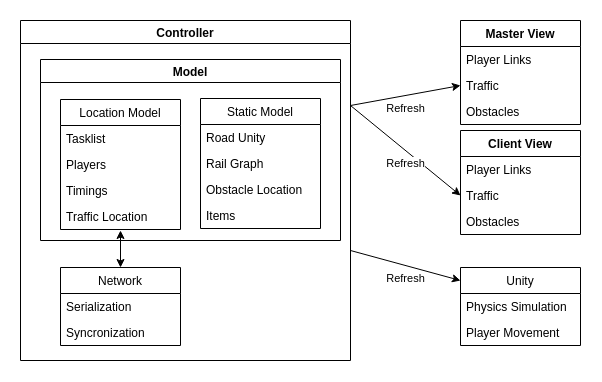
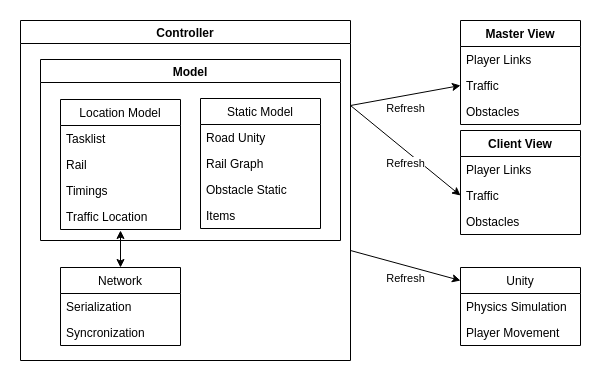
  <mxCell id="0" />
  <mxCell id="1" parent="0" />
  <mxCell id="2" value="Controller" style="swimlane;" parent="1" vertex="1"><mxGeometry x="20" y="20" width="330" height="340" as="geometry" /></mxCell>
  <mxCell id="3" value="Model" style="swimlane;" parent="2" vertex="1"><mxGeometry x="20" y="39" width="300" height="181" as="geometry" /></mxCell>
  <mxCell id="4" value="Location Model" style="swimlane;fontStyle=0;childLayout=stackLayout;horizontal=1;startSize=26;horizontalStack=0;resizeParent=1;resizeParentMax=0;resizeLast=0;collapsible=1;marginBottom=0;" parent="3" vertex="1"><mxGeometry x="20" y="40" width="120" height="130" as="geometry" /></mxCell>
  <mxCell id="5" value="Tasklist" style="text;strokeColor=none;fillColor=none;align=left;verticalAlign=top;spacingLeft=4;spacingRight=4;overflow=hidden;rotatable=0;points=[[0,0.5],[1,0.5]];portConstraint=eastwest;" parent="4" vertex="1"><mxGeometry y="26" width="120" height="26" as="geometry" /></mxCell>
- <mxCell id="6" value="Players" style="text;strokeColor=none;fillColor=none;align=left;verticalAlign=top;spacingLeft=4;spacingRight=4;overflow=hidden;rotatable=0;points=[[0,0.5],[1,0.5]];portConstraint=eastwest;" parent="4" vertex="1"><mxGeometry y="52" width="120" height="26" as="geometry" /></mxCell>
+ <mxCell id="6" value="Rail" style="text;strokeColor=none;fillColor=none;align=left;verticalAlign=top;spacingLeft=4;spacingRight=4;overflow=hidden;rotatable=0;points=[[0,0.5],[1,0.5]];portConstraint=eastwest;" parent="4" vertex="1"><mxGeometry y="52" width="120" height="26" as="geometry" /></mxCell>
  <mxCell id="7" value="Timings" style="text;strokeColor=none;fillColor=none;align=left;verticalAlign=top;spacingLeft=4;spacingRight=4;overflow=hidden;rotatable=0;points=[[0,0.5],[1,0.5]];portConstraint=eastwest;" parent="4" vertex="1"><mxGeometry y="78" width="120" height="26" as="geometry" /></mxCell>
  <mxCell id="8" value="Traffic Location" style="text;strokeColor=none;fillColor=none;align=left;verticalAlign=top;spacingLeft=4;spacingRight=4;overflow=hidden;rotatable=0;points=[[0,0.5],[1,0.5]];portConstraint=eastwest;" parent="4" vertex="1"><mxGeometry y="104" width="120" height="26" as="geometry" /></mxCell>
  <mxCell id="9" value="Static Model" style="swimlane;fontStyle=0;childLayout=stackLayout;horizontal=1;startSize=26;horizontalStack=0;resizeParent=1;resizeParentMax=0;resizeLast=0;collapsible=1;marginBottom=0;" parent="3" vertex="1"><mxGeometry x="160" y="39" width="120" height="130" as="geometry" /></mxCell>
  <mxCell id="10" value="Road Unity" style="text;strokeColor=none;fillColor=none;align=left;verticalAlign=top;spacingLeft=4;spacingRight=4;overflow=hidden;rotatable=0;points=[[0,0.5],[1,0.5]];portConstraint=eastwest;" parent="9" vertex="1"><mxGeometry y="26" width="120" height="26" as="geometry" /></mxCell>
  <mxCell id="11" value="Rail Graph" style="text;strokeColor=none;fillColor=none;align=left;verticalAlign=top;spacingLeft=4;spacingRight=4;overflow=hidden;rotatable=0;points=[[0,0.5],[1,0.5]];portConstraint=eastwest;" parent="9" vertex="1"><mxGeometry y="52" width="120" height="26" as="geometry" /></mxCell>
- <mxCell id="12" value="Obstacle Location" style="text;strokeColor=none;fillColor=none;align=left;verticalAlign=top;spacingLeft=4;spacingRight=4;overflow=hidden;rotatable=0;points=[[0,0.5],[1,0.5]];portConstraint=eastwest;" vertex="1" parent="9"><mxGeometry y="78" width="120" height="26" as="geometry" /></mxCell>
+ <mxCell id="12" value="Obstacle Static" style="text;strokeColor=none;fillColor=none;align=left;verticalAlign=top;spacingLeft=4;spacingRight=4;overflow=hidden;rotatable=0;points=[[0,0.5],[1,0.5]];portConstraint=eastwest;" vertex="1" parent="9"><mxGeometry y="78" width="120" height="26" as="geometry" /></mxCell>
  <mxCell id="13" value="Items" style="text;strokeColor=none;fillColor=none;align=left;verticalAlign=top;spacingLeft=4;spacingRight=4;overflow=hidden;rotatable=0;points=[[0,0.5],[1,0.5]];portConstraint=eastwest;" vertex="1" parent="9"><mxGeometry y="104" width="120" height="26" as="geometry" /></mxCell>
  <mxCell id="14" value="Network" style="swimlane;fontStyle=0;childLayout=stackLayout;horizontal=1;startSize=26;horizontalStack=0;resizeParent=1;resizeParentMax=0;resizeLast=0;collapsible=1;marginBottom=0;" parent="2" vertex="1"><mxGeometry x="40" y="247" width="120" height="78" as="geometry" /></mxCell>
  <mxCell id="15" value="Serialization" style="text;strokeColor=none;fillColor=none;align=left;verticalAlign=top;spacingLeft=4;spacingRight=4;overflow=hidden;rotatable=0;points=[[0,0.5],[1,0.5]];portConstraint=eastwest;" parent="14" vertex="1"><mxGeometry y="26" width="120" height="26" as="geometry" /></mxCell>
  <mxCell id="16" value="Syncronization" style="text;strokeColor=none;fillColor=none;align=left;verticalAlign=top;spacingLeft=4;spacingRight=4;overflow=hidden;rotatable=0;points=[[0,0.5],[1,0.5]];portConstraint=eastwest;" parent="14" vertex="1"><mxGeometry y="52" width="120" height="26" as="geometry" /></mxCell>
  <mxCell id="17" style="edgeStyle=none;rounded=0;orthogonalLoop=1;jettySize=auto;html=1;startArrow=classic;startFill=1;exitX=0.5;exitY=0;exitDx=0;exitDy=0;" edge="1" parent="2" source="14"><mxGeometry relative="1" as="geometry"><mxPoint x="100" y="210" as="targetPoint" /></mxGeometry></mxCell>
  <mxCell id="18" value="Client View" style="swimlane;fontStyle=1;childLayout=stackLayout;horizontal=1;startSize=26;horizontalStack=0;resizeParent=1;resizeParentMax=0;resizeLast=0;collapsible=1;marginBottom=0;" parent="1" vertex="1"><mxGeometry x="460" y="130" width="120" height="104" as="geometry" /></mxCell>
  <mxCell id="19" value="Player Links&#10;" style="text;strokeColor=none;fillColor=none;align=left;verticalAlign=top;spacingLeft=4;spacingRight=4;overflow=hidden;rotatable=0;points=[[0,0.5],[1,0.5]];portConstraint=eastwest;" parent="18" vertex="1"><mxGeometry y="26" width="120" height="26" as="geometry" /></mxCell>
  <mxCell id="20" value="Traffic" style="text;strokeColor=none;fillColor=none;align=left;verticalAlign=top;spacingLeft=4;spacingRight=4;overflow=hidden;rotatable=0;points=[[0,0.5],[1,0.5]];portConstraint=eastwest;" parent="18" vertex="1"><mxGeometry y="52" width="120" height="26" as="geometry" /></mxCell>
  <mxCell id="21" value="Obstacles" style="text;strokeColor=none;fillColor=none;align=left;verticalAlign=top;spacingLeft=4;spacingRight=4;overflow=hidden;rotatable=0;points=[[0,0.5],[1,0.5]];portConstraint=eastwest;" parent="18" vertex="1"><mxGeometry y="78" width="120" height="26" as="geometry" /></mxCell>
  <mxCell id="22" value="Master View" style="swimlane;fontStyle=1;childLayout=stackLayout;horizontal=1;startSize=26;horizontalStack=0;resizeParent=1;resizeParentMax=0;resizeLast=0;collapsible=1;marginBottom=0;" parent="1" vertex="1"><mxGeometry x="460" y="20" width="120" height="104" as="geometry" /></mxCell>
  <mxCell id="23" value="Player Links&#10;" style="text;strokeColor=none;fillColor=none;align=left;verticalAlign=top;spacingLeft=4;spacingRight=4;overflow=hidden;rotatable=0;points=[[0,0.5],[1,0.5]];portConstraint=eastwest;" parent="22" vertex="1"><mxGeometry y="26" width="120" height="26" as="geometry" /></mxCell>
  <mxCell id="24" value="Traffic" style="text;strokeColor=none;fillColor=none;align=left;verticalAlign=top;spacingLeft=4;spacingRight=4;overflow=hidden;rotatable=0;points=[[0,0.5],[1,0.5]];portConstraint=eastwest;" parent="22" vertex="1"><mxGeometry y="52" width="120" height="26" as="geometry" /></mxCell>
  <mxCell id="25" value="Obstacles" style="text;strokeColor=none;fillColor=none;align=left;verticalAlign=top;spacingLeft=4;spacingRight=4;overflow=hidden;rotatable=0;points=[[0,0.5],[1,0.5]];portConstraint=eastwest;" parent="22" vertex="1"><mxGeometry y="78" width="120" height="26" as="geometry" /></mxCell>
  <mxCell id="26" value="Refresh" style="endArrow=classic;html=1;entryX=0;entryY=0.5;entryDx=0;entryDy=0;horizontal=1;verticalAlign=top;exitX=1;exitY=0.25;exitDx=0;exitDy=0;" parent="1" target="20" edge="1" source="2"><mxGeometry width="50" height="50" relative="1" as="geometry"><mxPoint x="350" y="109" as="sourcePoint" /><mxPoint x="330" y="130" as="targetPoint" /></mxGeometry></mxCell>
  <mxCell id="27" value="Refresh" style="endArrow=classic;html=1;entryX=0;entryY=0.5;entryDx=0;entryDy=0;horizontal=1;verticalAlign=top;exitX=1;exitY=0.25;exitDx=0;exitDy=0;" edge="1" parent="1" source="2" target="24"><mxGeometry width="50" height="50" relative="1" as="geometry"><mxPoint x="360" y="119" as="sourcePoint" /><mxPoint x="467" y="239.008" as="targetPoint" /></mxGeometry></mxCell>
  <mxCell id="28" value="Unity" style="swimlane;fontStyle=0;childLayout=stackLayout;horizontal=1;startSize=26;horizontalStack=0;resizeParent=1;resizeParentMax=0;resizeLast=0;collapsible=1;marginBottom=0;" vertex="1" parent="1"><mxGeometry x="460" y="267" width="120" height="78" as="geometry" /></mxCell>
  <mxCell id="29" value="Physics Simulation" style="text;strokeColor=none;fillColor=none;align=left;verticalAlign=top;spacingLeft=4;spacingRight=4;overflow=hidden;rotatable=0;points=[[0,0.5],[1,0.5]];portConstraint=eastwest;" vertex="1" parent="28"><mxGeometry y="26" width="120" height="26" as="geometry" /></mxCell>
  <mxCell id="30" value="Player Movement" style="text;strokeColor=none;fillColor=none;align=left;verticalAlign=top;spacingLeft=4;spacingRight=4;overflow=hidden;rotatable=0;points=[[0,0.5],[1,0.5]];portConstraint=eastwest;" vertex="1" parent="28"><mxGeometry y="52" width="120" height="26" as="geometry" /></mxCell>
  <mxCell id="31" value="Refresh" style="endArrow=classic;html=1;entryX=0;entryY=0.167;entryDx=0;entryDy=0;horizontal=1;verticalAlign=top;exitX=1;exitY=0.25;exitDx=0;exitDy=0;entryPerimeter=0;" edge="1" parent="1" target="28"><mxGeometry width="50" height="50" relative="1" as="geometry"><mxPoint x="350" y="250" as="sourcePoint" /><mxPoint x="460" y="340" as="targetPoint" /></mxGeometry></mxCell>
